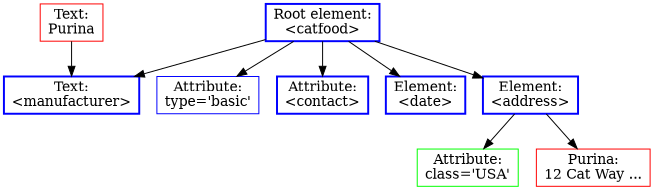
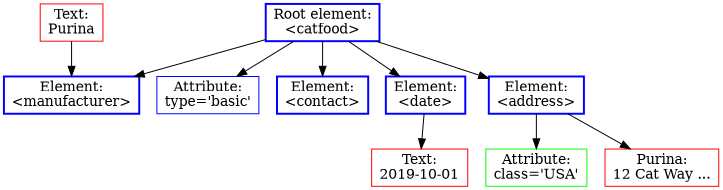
  digraph {
    node [color=blue shape=box style=solid]
    n1 [label="Attribute:\ntype='basic'"]
    n2 [color=green label="Attribute:\nclass='USA'"]
    n3 [color=red label="Text:\nPurina"]
-   n4 [label="Text:\n<manufacturer>" style=bold]
+   n4 [label="Element:\n<manufacturer>" style=bold]
    n5 [color=red label="Purina:\n12 Cat Way ..."]
+   n6 [color=red label="Text:\n2019-10-01"]
    n7 [label="Root element:\n<catfood>" style=bold]
-   n8 [label="Attribute:\n<contact>" style=bold]
+   n8 [label="Element:\n<contact>" style=bold]
    n9 [label="Element:\n<date>" style=bold]
    n10 [label="Element:\n<address>" style=bold]
    n3 -> n4
    n7 -> n1
    n7 -> n4
    n7 -> n8
    n7 -> n9
    n7 -> n10
+   n9 -> n6
    n10 -> n2
    n10 -> n5
  }
